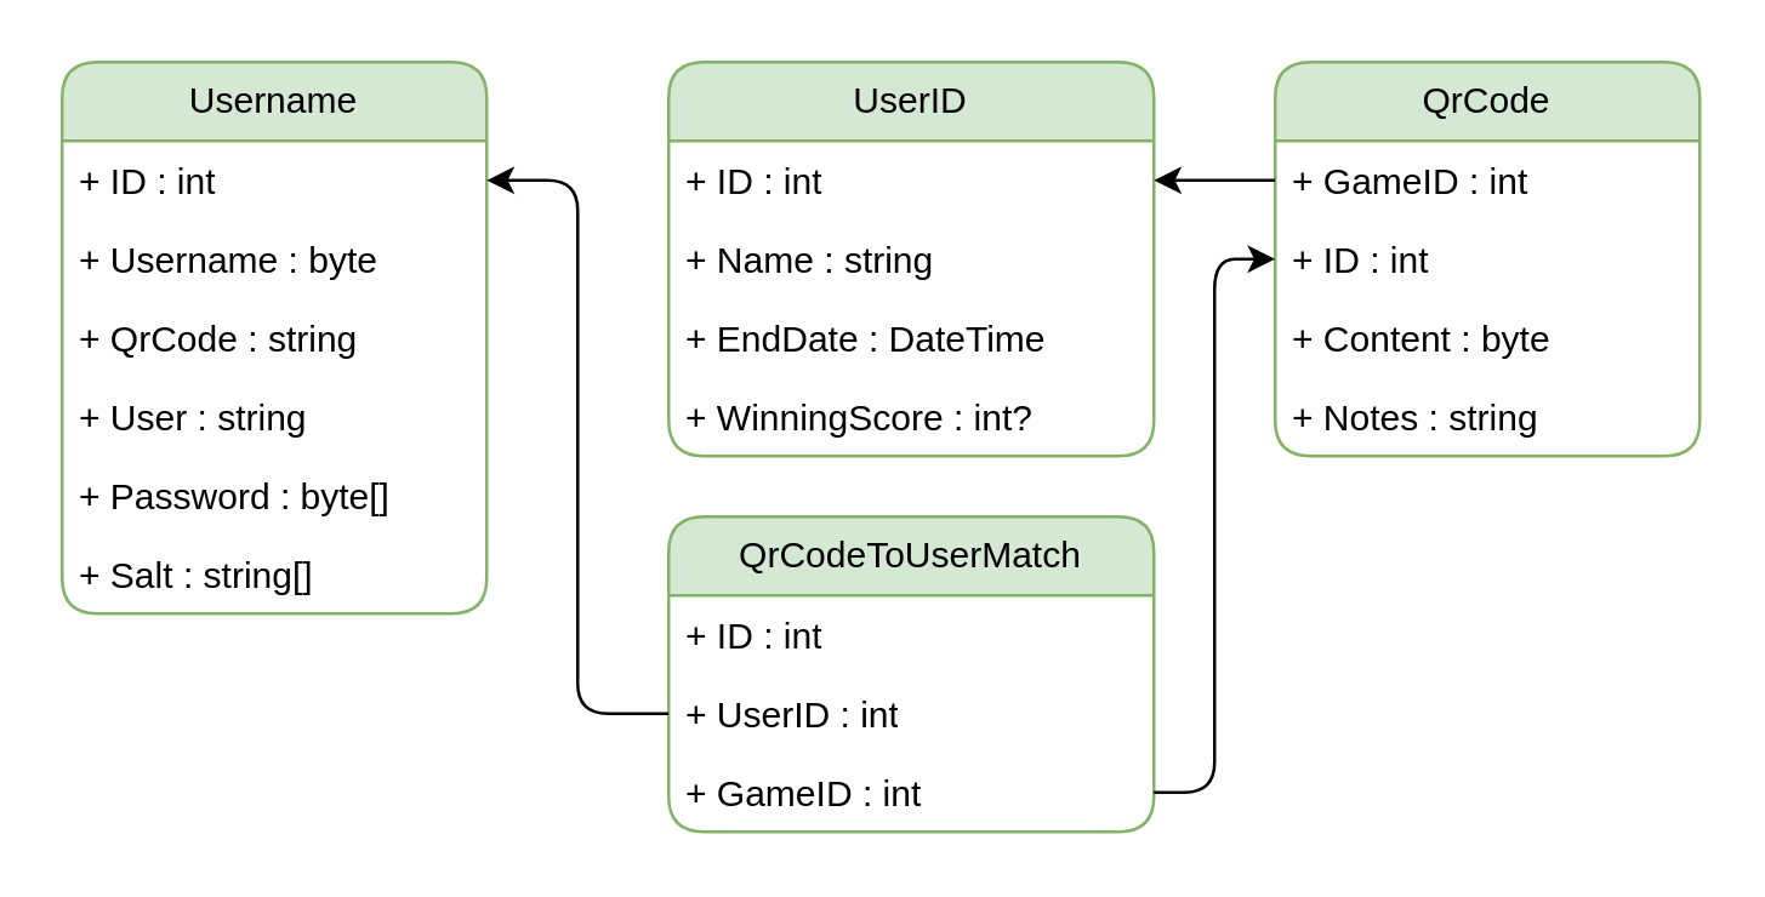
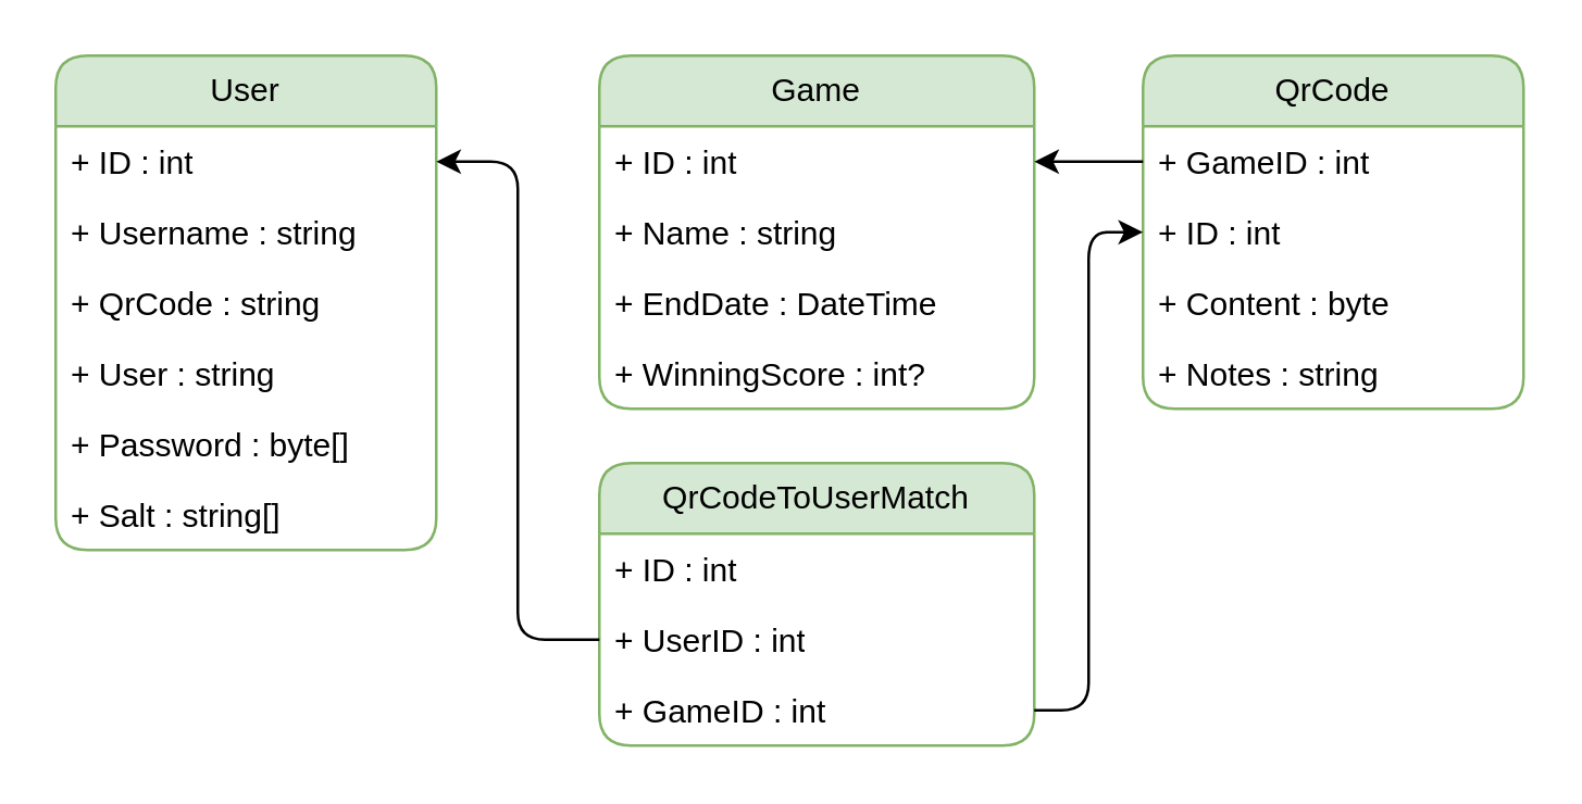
  <mxCell id="0" />
  <mxCell id="1" parent="0" />
- <mxCell id="2" value="UserID" style="swimlane;fontStyle=0;childLayout=stackLayout;horizontal=1;startSize=26;fillColor=#d5e8d4;horizontalStack=0;resizeParent=1;resizeParentMax=0;resizeLast=0;collapsible=1;marginBottom=0;whiteSpace=wrap;html=1;rounded=1;labelBackgroundColor=none;strokeColor=#82b366;" vertex="1" parent="1"><mxGeometry x="220" y="20" width="160" height="130" as="geometry" /></mxCell>
+ <mxCell id="2" value="Game" style="swimlane;fontStyle=0;childLayout=stackLayout;horizontal=1;startSize=26;fillColor=#d5e8d4;horizontalStack=0;resizeParent=1;resizeParentMax=0;resizeLast=0;collapsible=1;marginBottom=0;whiteSpace=wrap;html=1;rounded=1;labelBackgroundColor=none;strokeColor=#82b366;" vertex="1" parent="1"><mxGeometry x="220" y="20" width="160" height="130" as="geometry" /></mxCell>
  <mxCell id="3" value="+ ID : int" style="text;strokeColor=none;fillColor=none;align=left;verticalAlign=top;spacingLeft=4;spacingRight=4;overflow=hidden;rotatable=0;points=[[0,0.5],[1,0.5]];portConstraint=eastwest;whiteSpace=wrap;html=1;rounded=1;labelBackgroundColor=none;" vertex="1" parent="2"><mxGeometry y="26" width="160" height="26" as="geometry" /></mxCell>
  <mxCell id="4" value="+ Name : string" style="text;strokeColor=none;fillColor=none;align=left;verticalAlign=top;spacingLeft=4;spacingRight=4;overflow=hidden;rotatable=0;points=[[0,0.5],[1,0.5]];portConstraint=eastwest;whiteSpace=wrap;html=1;rounded=1;labelBackgroundColor=none;" vertex="1" parent="2"><mxGeometry y="52" width="160" height="26" as="geometry" /></mxCell>
  <mxCell id="5" value="+ EndDate : DateTime" style="text;strokeColor=none;fillColor=none;align=left;verticalAlign=top;spacingLeft=4;spacingRight=4;overflow=hidden;rotatable=0;points=[[0,0.5],[1,0.5]];portConstraint=eastwest;whiteSpace=wrap;html=1;rounded=1;labelBackgroundColor=none;" vertex="1" parent="2"><mxGeometry y="78" width="160" height="26" as="geometry" /></mxCell>
  <mxCell id="6" value="+ WinningScore : int?" style="text;strokeColor=none;fillColor=none;align=left;verticalAlign=top;spacingLeft=4;spacingRight=4;overflow=hidden;rotatable=0;points=[[0,0.5],[1,0.5]];portConstraint=eastwest;whiteSpace=wrap;html=1;rounded=1;labelBackgroundColor=none;" vertex="1" parent="2"><mxGeometry y="104" width="160" height="26" as="geometry" /></mxCell>
- <mxCell id="7" value="Username" style="swimlane;fontStyle=0;childLayout=stackLayout;horizontal=1;startSize=26;fillColor=#d5e8d4;horizontalStack=0;resizeParent=1;resizeParentMax=0;resizeLast=0;collapsible=1;marginBottom=0;whiteSpace=wrap;html=1;rounded=1;labelBackgroundColor=none;strokeColor=#82b366;" vertex="1" parent="1"><mxGeometry x="20" y="20" width="140" height="182" as="geometry" /></mxCell>
+ <mxCell id="7" value="User" style="swimlane;fontStyle=0;childLayout=stackLayout;horizontal=1;startSize=26;fillColor=#d5e8d4;horizontalStack=0;resizeParent=1;resizeParentMax=0;resizeLast=0;collapsible=1;marginBottom=0;whiteSpace=wrap;html=1;rounded=1;labelBackgroundColor=none;strokeColor=#82b366;" vertex="1" parent="1"><mxGeometry x="20" y="20" width="140" height="182" as="geometry" /></mxCell>
  <mxCell id="8" value="+ ID : int" style="text;strokeColor=none;fillColor=none;align=left;verticalAlign=top;spacingLeft=4;spacingRight=4;overflow=hidden;rotatable=0;points=[[0,0.5],[1,0.5]];portConstraint=eastwest;whiteSpace=wrap;html=1;rounded=1;labelBackgroundColor=none;" vertex="1" parent="7"><mxGeometry y="26" width="140" height="26" as="geometry" /></mxCell>
- <mxCell id="9" value="+ Username : byte" style="text;strokeColor=none;fillColor=none;align=left;verticalAlign=top;spacingLeft=4;spacingRight=4;overflow=hidden;rotatable=0;points=[[0,0.5],[1,0.5]];portConstraint=eastwest;whiteSpace=wrap;html=1;rounded=1;labelBackgroundColor=none;" vertex="1" parent="7"><mxGeometry y="52" width="140" height="26" as="geometry" /></mxCell>
+ <mxCell id="9" value="+ Username : string" style="text;strokeColor=none;fillColor=none;align=left;verticalAlign=top;spacingLeft=4;spacingRight=4;overflow=hidden;rotatable=0;points=[[0,0.5],[1,0.5]];portConstraint=eastwest;whiteSpace=wrap;html=1;rounded=1;labelBackgroundColor=none;" vertex="1" parent="7"><mxGeometry y="52" width="140" height="26" as="geometry" /></mxCell>
  <mxCell id="10" value="+ QrCode : string" style="text;strokeColor=none;fillColor=none;align=left;verticalAlign=top;spacingLeft=4;spacingRight=4;overflow=hidden;rotatable=0;points=[[0,0.5],[1,0.5]];portConstraint=eastwest;whiteSpace=wrap;html=1;rounded=1;labelBackgroundColor=none;" vertex="1" parent="7"><mxGeometry y="78" width="140" height="26" as="geometry" /></mxCell>
  <mxCell id="11" value="+ User : string" style="text;strokeColor=none;fillColor=none;align=left;verticalAlign=top;spacingLeft=4;spacingRight=4;overflow=hidden;rotatable=0;points=[[0,0.5],[1,0.5]];portConstraint=eastwest;whiteSpace=wrap;html=1;rounded=1;labelBackgroundColor=none;" vertex="1" parent="7"><mxGeometry y="104" width="140" height="26" as="geometry" /></mxCell>
  <mxCell id="12" value="+ Password : byte[]" style="text;strokeColor=none;fillColor=none;align=left;verticalAlign=top;spacingLeft=4;spacingRight=4;overflow=hidden;rotatable=0;points=[[0,0.5],[1,0.5]];portConstraint=eastwest;whiteSpace=wrap;html=1;rounded=1;labelBackgroundColor=none;" vertex="1" parent="7"><mxGeometry y="130" width="140" height="26" as="geometry" /></mxCell>
  <mxCell id="13" value="+ Salt : string[]" style="text;strokeColor=none;fillColor=none;align=left;verticalAlign=top;spacingLeft=4;spacingRight=4;overflow=hidden;rotatable=0;points=[[0,0.5],[1,0.5]];portConstraint=eastwest;whiteSpace=wrap;html=1;rounded=1;labelBackgroundColor=none;" vertex="1" parent="7"><mxGeometry y="156" width="140" height="26" as="geometry" /></mxCell>
  <mxCell id="14" value="QrCode" style="swimlane;fontStyle=0;childLayout=stackLayout;horizontal=1;startSize=26;fillColor=#d5e8d4;horizontalStack=0;resizeParent=1;resizeParentMax=0;resizeLast=0;collapsible=1;marginBottom=0;whiteSpace=wrap;html=1;rounded=1;labelBackgroundColor=none;strokeColor=#82b366;" vertex="1" parent="1"><mxGeometry x="420" y="20" width="140" height="130" as="geometry" /></mxCell>
  <mxCell id="15" value="+ GameID : int" style="text;strokeColor=none;fillColor=none;align=left;verticalAlign=top;spacingLeft=4;spacingRight=4;overflow=hidden;rotatable=0;points=[[0,0.5],[1,0.5]];portConstraint=eastwest;whiteSpace=wrap;html=1;rounded=1;labelBackgroundColor=none;" vertex="1" parent="14"><mxGeometry y="26" width="140" height="26" as="geometry" /></mxCell>
  <mxCell id="16" value="+ ID : int" style="text;strokeColor=none;fillColor=none;align=left;verticalAlign=top;spacingLeft=4;spacingRight=4;overflow=hidden;rotatable=0;points=[[0,0.5],[1,0.5]];portConstraint=eastwest;whiteSpace=wrap;html=1;rounded=1;labelBackgroundColor=none;" vertex="1" parent="14"><mxGeometry y="52" width="140" height="26" as="geometry" /></mxCell>
  <mxCell id="17" value="+ Content : byte" style="text;strokeColor=none;fillColor=none;align=left;verticalAlign=top;spacingLeft=4;spacingRight=4;overflow=hidden;rotatable=0;points=[[0,0.5],[1,0.5]];portConstraint=eastwest;whiteSpace=wrap;html=1;rounded=1;labelBackgroundColor=none;" vertex="1" parent="14"><mxGeometry y="78" width="140" height="26" as="geometry" /></mxCell>
  <mxCell id="18" value="+ Notes : string" style="text;strokeColor=none;fillColor=none;align=left;verticalAlign=top;spacingLeft=4;spacingRight=4;overflow=hidden;rotatable=0;points=[[0,0.5],[1,0.5]];portConstraint=eastwest;whiteSpace=wrap;html=1;rounded=1;labelBackgroundColor=none;" vertex="1" parent="14"><mxGeometry y="104" width="140" height="26" as="geometry" /></mxCell>
  <mxCell id="19" value="QrCodeToUserMatch" style="swimlane;fontStyle=0;childLayout=stackLayout;horizontal=1;startSize=26;fillColor=#d5e8d4;horizontalStack=0;resizeParent=1;resizeParentMax=0;resizeLast=0;collapsible=1;marginBottom=0;whiteSpace=wrap;html=1;rounded=1;labelBackgroundColor=none;strokeColor=#82b366;" vertex="1" parent="1"><mxGeometry x="220" y="170" width="160" height="104" as="geometry" /></mxCell>
  <mxCell id="20" value="+ ID : int" style="text;strokeColor=none;fillColor=none;align=left;verticalAlign=top;spacingLeft=4;spacingRight=4;overflow=hidden;rotatable=0;points=[[0,0.5],[1,0.5]];portConstraint=eastwest;whiteSpace=wrap;html=1;rounded=1;labelBackgroundColor=none;" vertex="1" parent="19"><mxGeometry y="26" width="160" height="26" as="geometry" /></mxCell>
  <mxCell id="21" value="+ UserID : int" style="text;strokeColor=none;fillColor=none;align=left;verticalAlign=top;spacingLeft=4;spacingRight=4;overflow=hidden;rotatable=0;points=[[0,0.5],[1,0.5]];portConstraint=eastwest;whiteSpace=wrap;html=1;rounded=1;labelBackgroundColor=none;" vertex="1" parent="19"><mxGeometry y="52" width="160" height="26" as="geometry" /></mxCell>
  <mxCell id="22" value="+ GameID : int" style="text;strokeColor=none;fillColor=none;align=left;verticalAlign=top;spacingLeft=4;spacingRight=4;overflow=hidden;rotatable=0;points=[[0,0.5],[1,0.5]];portConstraint=eastwest;whiteSpace=wrap;html=1;rounded=1;labelBackgroundColor=none;" vertex="1" parent="19"><mxGeometry y="78" width="160" height="26" as="geometry" /></mxCell>
  <mxCell id="23" style="edgeStyle=orthogonalEdgeStyle;rounded=1;orthogonalLoop=1;jettySize=auto;html=1;labelBackgroundColor=none;fontColor=default;" edge="1" parent="1" source="15" target="3"><mxGeometry relative="1" as="geometry" /></mxCell>
  <mxCell id="24" style="edgeStyle=orthogonalEdgeStyle;rounded=1;orthogonalLoop=1;jettySize=auto;html=1;labelBackgroundColor=none;fontColor=default;" edge="1" parent="1" source="21" target="8"><mxGeometry relative="1" as="geometry" /></mxCell>
  <mxCell id="25" style="edgeStyle=orthogonalEdgeStyle;rounded=1;orthogonalLoop=1;jettySize=auto;html=1;entryX=0;entryY=0.5;entryDx=0;entryDy=0;labelBackgroundColor=none;fontColor=default;" edge="1" parent="1" source="22" target="16"><mxGeometry relative="1" as="geometry" /></mxCell>
